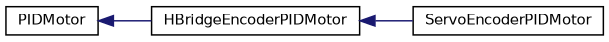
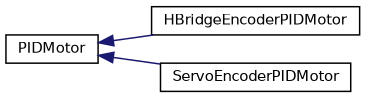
  digraph {
    rankdir=LR
    node [color=black fillcolor=white fontname=Helvetica fontsize=10 shape=record style=filled]
    edge [color=midnightblue dir=back fontname=Helvetica fontsize=10 labelfontname=Helvetica labelfontsize=10 style=solid]
    n1 [height=0.2 label=PIDMotor width=0.4]
    n2 [height=0.2 label=HBridgeEncoderPIDMotor width=0.4]
    n3 [height=0.2 label=ServoEncoderPIDMotor width=0.4]
    n1 -> n2
-   n2 -> n3
+   n1 -> n3
  }
